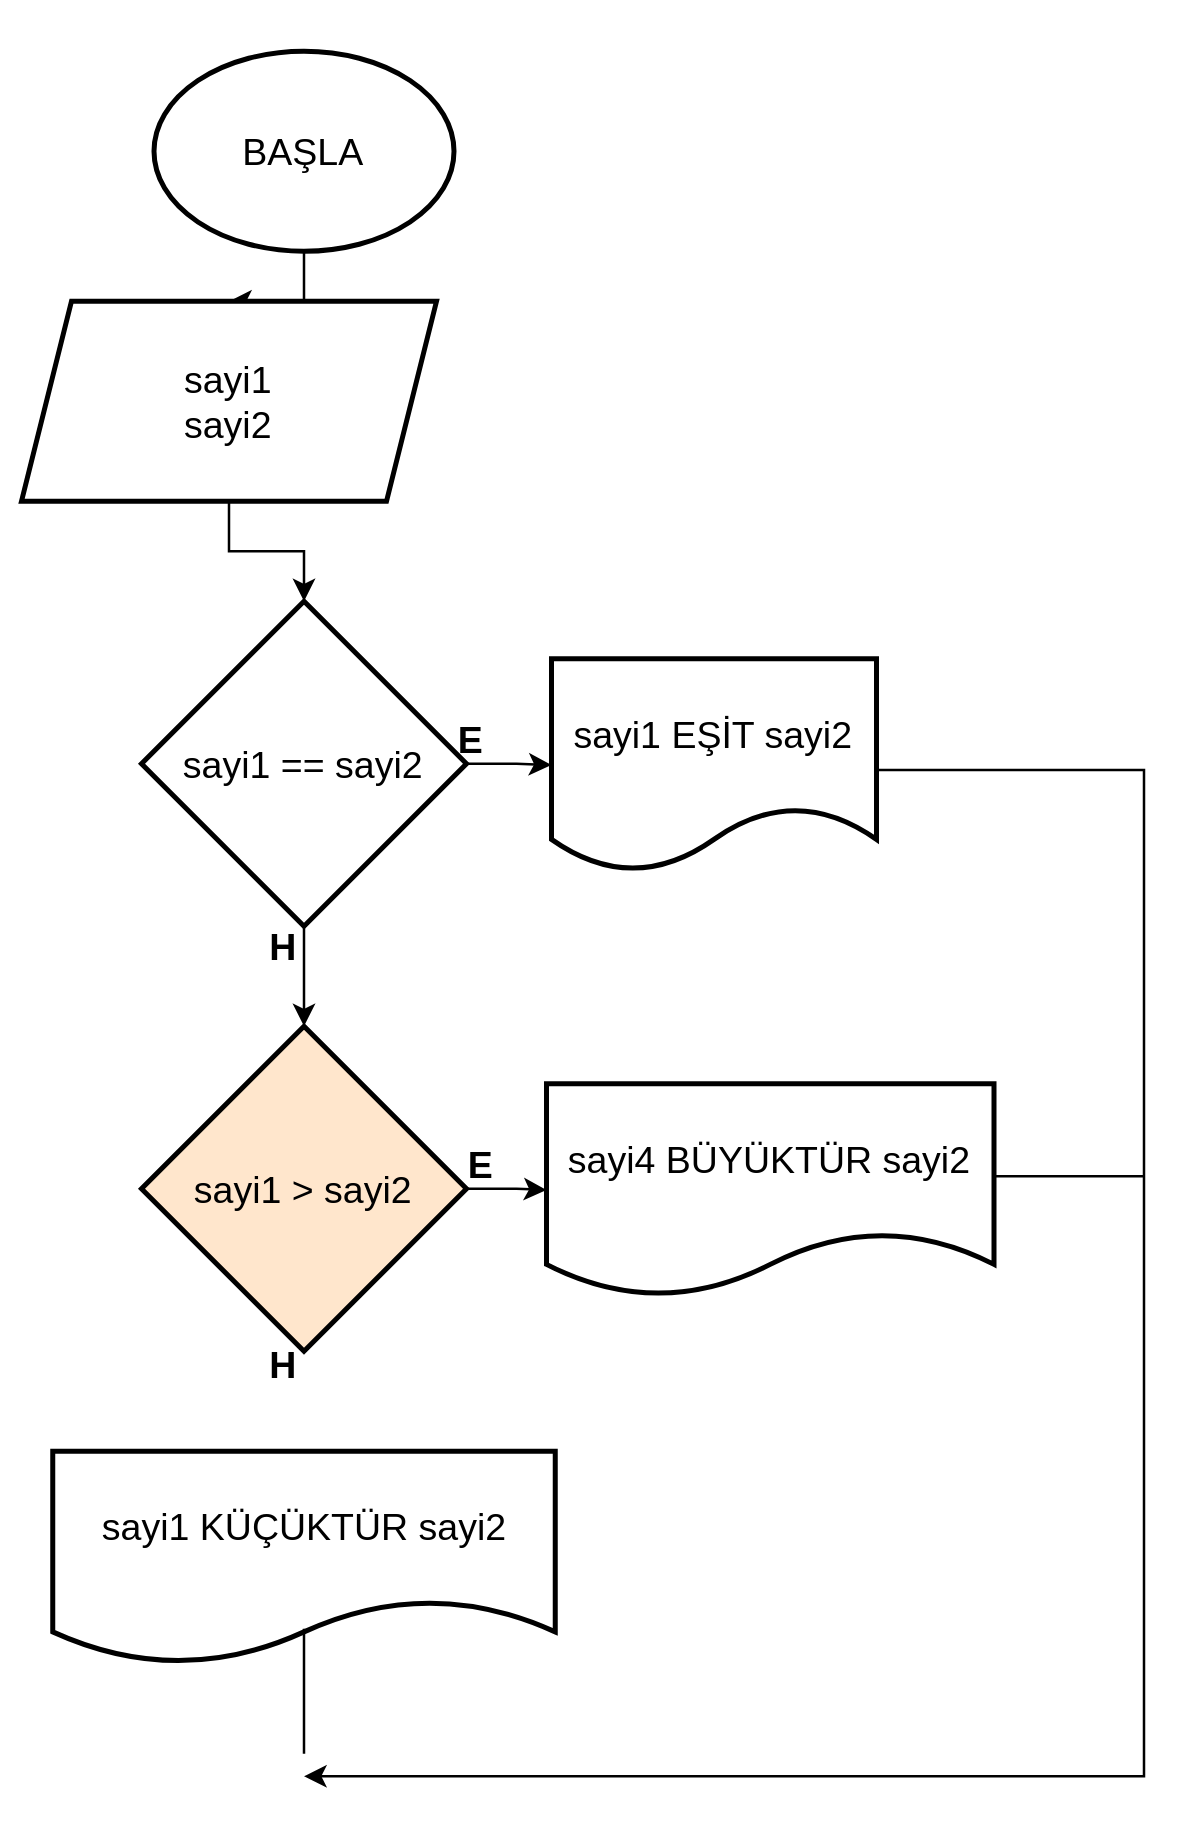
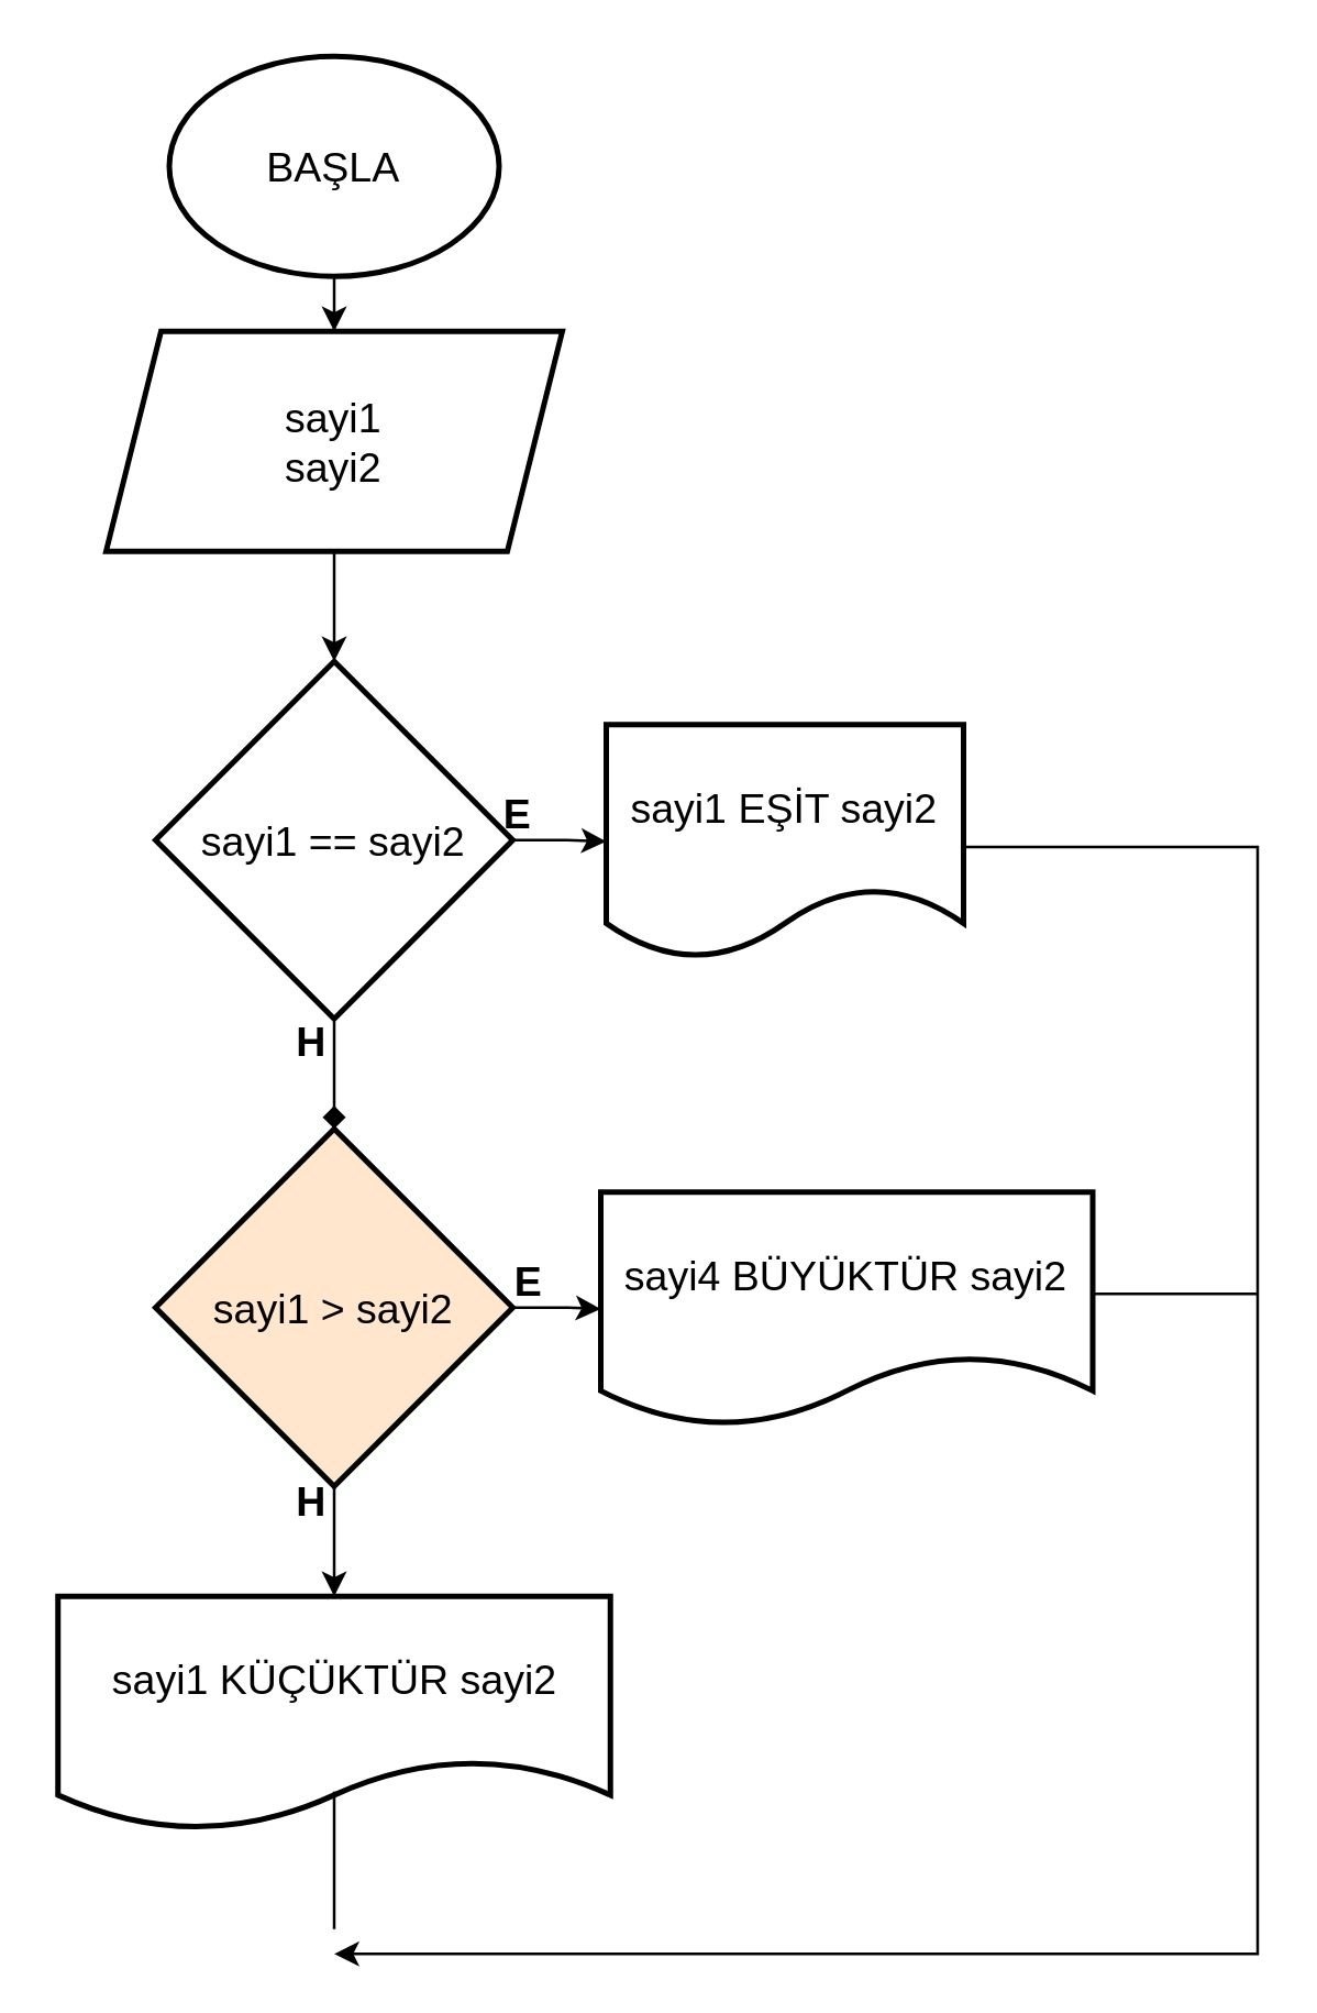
  <mxCell id="0" />
  <mxCell id="1" parent="0" />
  <mxCell id="2" value="" style="edgeStyle=orthogonalEdgeStyle;rounded=0;orthogonalLoop=1;jettySize=auto;html=1;" parent="1" source="3" target="5" edge="1"><mxGeometry relative="1" as="geometry" /></mxCell>
  <mxCell id="3" value="&lt;font style=&quot;font-size: 15px&quot;&gt;BAŞLA&lt;/font&gt;" style="ellipse;whiteSpace=wrap;html=1;strokeWidth=2;" parent="1" vertex="1"><mxGeometry x="61" y="20" width="120" height="80" as="geometry" /></mxCell>
  <mxCell id="4" value="" style="edgeStyle=orthogonalEdgeStyle;rounded=0;orthogonalLoop=1;jettySize=auto;html=1;fontSize=15;" parent="1" source="5" target="8" edge="1"><mxGeometry relative="1" as="geometry" /></mxCell>
- <mxCell id="5" value="&lt;font style=&quot;font-size: 15px&quot;&gt;sayi1&lt;br&gt;sayi2&lt;/font&gt;" style="shape=parallelogram;perimeter=parallelogramPerimeter;whiteSpace=wrap;html=1;fixedSize=1;strokeWidth=2;" parent="1" vertex="1"><mxGeometry x="8" y="120" width="166" height="80" as="geometry" /></mxCell>
- <mxCell id="6" value="" style="edgeStyle=orthogonalEdgeStyle;rounded=0;orthogonalLoop=1;jettySize=auto;html=1;fontSize=15;" parent="1" source="8" target="11" edge="1"><mxGeometry relative="1" as="geometry" /></mxCell>
+ <mxCell id="5" value="&lt;font style=&quot;font-size: 15px&quot;&gt;sayi1&lt;br&gt;sayi2&lt;/font&gt;" style="shape=parallelogram;perimeter=parallelogramPerimeter;whiteSpace=wrap;html=1;fixedSize=1;strokeWidth=2;" parent="1" vertex="1"><mxGeometry x="38" y="120" width="166" height="80" as="geometry" /></mxCell>
+ <mxCell id="6" value="" style="edgeStyle=orthogonalEdgeStyle;rounded=0;orthogonalLoop=1;jettySize=auto;html=1;fontSize=15;endArrow=diamond;" parent="1" source="8" target="11" edge="1"><mxGeometry relative="1" as="geometry" /></mxCell>
  <mxCell id="7" value="" style="edgeStyle=orthogonalEdgeStyle;rounded=0;orthogonalLoop=1;jettySize=auto;html=1;fontSize=15;" parent="1" source="8" target="13" edge="1"><mxGeometry relative="1" as="geometry" /></mxCell>
  <mxCell id="8" value="&lt;font style=&quot;font-size: 15px&quot;&gt;sayi1 == sayi2&lt;br&gt;&lt;/font&gt;" style="rhombus;whiteSpace=wrap;html=1;strokeWidth=2;" parent="1" vertex="1"><mxGeometry x="56" y="240" width="130" height="130" as="geometry" /></mxCell>
  <mxCell id="9" value="" style="edgeStyle=orthogonalEdgeStyle;rounded=0;orthogonalLoop=1;jettySize=auto;html=1;fontSize=15;" parent="1" source="11" target="14" edge="1"><mxGeometry relative="1" as="geometry" /></mxCell>
+ <mxCell id="10" value="" style="edgeStyle=orthogonalEdgeStyle;rounded=0;orthogonalLoop=1;jettySize=auto;html=1;fontSize=15;" parent="1" source="11" target="15" edge="1"><mxGeometry relative="1" as="geometry" /></mxCell>
  <mxCell id="11" value="&lt;font style=&quot;font-size: 15px&quot;&gt;sayi1 &amp;gt; sayi2&lt;/font&gt;" style="rhombus;whiteSpace=wrap;html=1;strokeWidth=2;fillColor=#ffe6cc;" parent="1" vertex="1"><mxGeometry x="56" y="410" width="130" height="130" as="geometry" /></mxCell>
  <mxCell id="12" style="edgeStyle=orthogonalEdgeStyle;rounded=0;orthogonalLoop=1;jettySize=auto;html=1;fontSize=15;" parent="1" edge="1"><mxGeometry relative="1" as="geometry"><mxPoint x="121" y="710" as="targetPoint" /><mxPoint x="351" y="307.5" as="sourcePoint" /><Array as="points"><mxPoint x="457" y="308" /><mxPoint x="457" y="710" /></Array></mxGeometry></mxCell>
  <mxCell id="13" value="&lt;font style=&quot;font-size: 15px&quot;&gt;sayi1 EŞİT sayi2&lt;/font&gt;" style="shape=document;whiteSpace=wrap;html=1;boundedLbl=1;strokeWidth=2;" parent="1" vertex="1"><mxGeometry x="220" y="263" width="130" height="85" as="geometry" /></mxCell>
  <mxCell id="14" value="&lt;font style=&quot;font-size: 15px&quot;&gt;sayi4 BÜYÜKTÜR sayi2&lt;/font&gt;" style="shape=document;whiteSpace=wrap;html=1;boundedLbl=1;strokeWidth=2;" parent="1" vertex="1"><mxGeometry x="218" y="433" width="179" height="85" as="geometry" /></mxCell>
  <mxCell id="15" value="&lt;font style=&quot;font-size: 15px&quot;&gt;sayi1 KÜÇÜKTÜR sayi2&lt;/font&gt;" style="shape=document;whiteSpace=wrap;html=1;boundedLbl=1;strokeWidth=2;" parent="1" vertex="1"><mxGeometry x="20.5" y="580" width="201" height="85" as="geometry" /></mxCell>
  <mxCell id="16" value="" style="endArrow=none;html=1;rounded=0;fontSize=15;" parent="1" edge="1"><mxGeometry width="50" height="50" relative="1" as="geometry"><mxPoint x="397" y="470" as="sourcePoint" /><mxPoint x="457" y="470" as="targetPoint" /></mxGeometry></mxCell>
  <mxCell id="17" value="" style="endArrow=none;html=1;rounded=0;fontSize=15;" parent="1" edge="1"><mxGeometry width="50" height="50" relative="1" as="geometry"><mxPoint x="121" y="701" as="sourcePoint" /><mxPoint x="121" y="651" as="targetPoint" /><Array as="points"><mxPoint x="121" y="681" /></Array></mxGeometry></mxCell>
  <mxCell id="18" value="&lt;b&gt;&lt;font style=&quot;font-size: 15px&quot;&gt;H&lt;/font&gt;&lt;/b&gt;" style="text;html=1;strokeColor=none;fillColor=none;align=center;verticalAlign=middle;whiteSpace=wrap;rounded=0;" parent="1" vertex="1"><mxGeometry x="83" y="530" width="60" height="30" as="geometry" /></mxCell>
  <mxCell id="19" value="&lt;b&gt;&lt;font style=&quot;font-size: 15px&quot;&gt;E&lt;/font&gt;&lt;/b&gt;" style="text;html=1;strokeColor=none;fillColor=none;align=center;verticalAlign=middle;whiteSpace=wrap;rounded=0;" parent="1" vertex="1"><mxGeometry x="161.5" y="450" width="60" height="30" as="geometry" /></mxCell>
  <mxCell id="20" value="&lt;b&gt;&lt;font style=&quot;font-size: 15px&quot;&gt;H&lt;/font&gt;&lt;/b&gt;" style="text;html=1;strokeColor=none;fillColor=none;align=center;verticalAlign=middle;whiteSpace=wrap;rounded=0;" parent="1" vertex="1"><mxGeometry x="83" y="363" width="60" height="30" as="geometry" /></mxCell>
  <mxCell id="21" value="&lt;b&gt;&lt;font style=&quot;font-size: 15px&quot;&gt;E&lt;/font&gt;&lt;/b&gt;" style="text;html=1;strokeColor=none;fillColor=none;align=center;verticalAlign=middle;whiteSpace=wrap;rounded=0;" parent="1" vertex="1"><mxGeometry x="158" y="280" width="60" height="30" as="geometry" /></mxCell>
